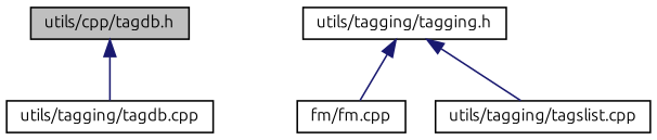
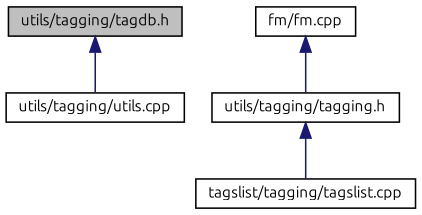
  digraph {
    fontname=Ubuntu
    node [color=black fillcolor=white fontname=Ubuntu fontsize=10 shape=record style=filled]
    edge [color=midnightblue dir=back fontname=Ubuntu fontsize=10 labelfontname=Helvetica labelfontsize=10 style=solid]
-   n1 [fillcolor=grey75 fontcolor=black height=0.2 label="utils/cpp/tagdb.h" width=0.4]
-   n2 [height=0.2 label="utils/tagging/tagdb.cpp" width=0.4]
+   n1 [fillcolor=grey75 fontcolor=black height=0.2 label="utils/tagging/tagdb.h" width=0.4]
+   n2 [height=0.2 label="utils/tagging/utils.cpp" width=0.4]
    n3 [height=0.2 label="utils/tagging/tagging.h" width=0.4]
    n4 [height=0.2 label="fm/fm.cpp" width=0.4]
-   n5 [height=0.2 label="utils/tagging/tagslist.cpp" width=0.4]
+   n5 [height=0.2 label="tagslist/tagging/tagslist.cpp" width=0.4]
    n1 -> n2
-   n3 -> n4
+   n4 -> n3
    n3 -> n5
  }
